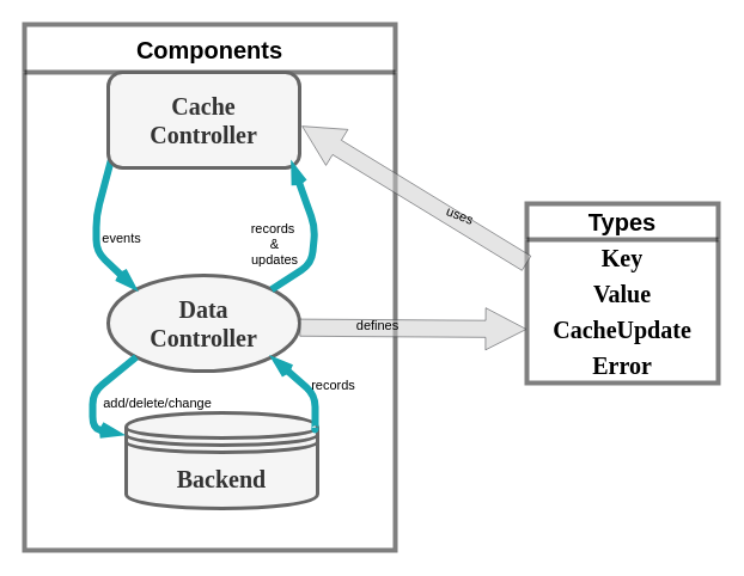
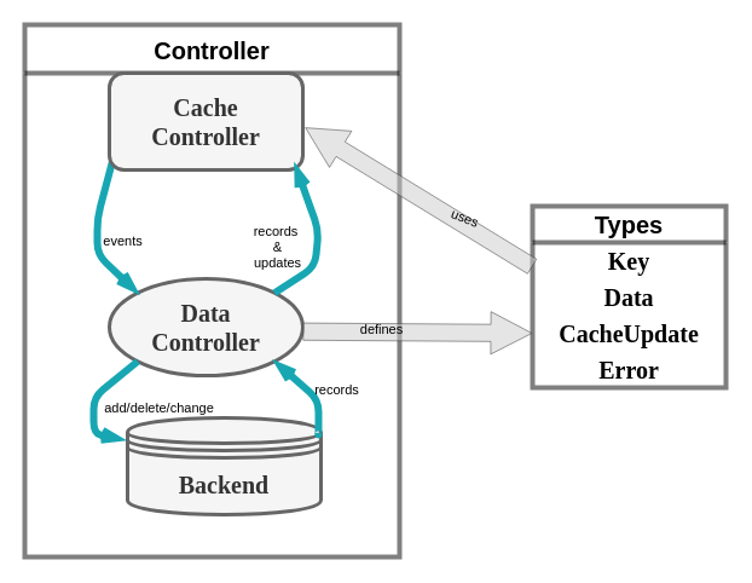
  <mxCell id="0" />
  <mxCell id="1" parent="0" />
- <mxCell id="2" value="Components" style="swimlane;strokeWidth=4;gradientColor=none;swimlaneFillColor=#FFFFFF;opacity=50;fontSize=20;startSize=40;" vertex="1" parent="1"><mxGeometry x="20" y="20" width="310" height="440" as="geometry"><mxRectangle x="80" y="60" width="110" height="30" as="alternateBounds" /></mxGeometry></mxCell>
+ <mxCell id="2" value="Controller" style="swimlane;strokeWidth=4;gradientColor=none;swimlaneFillColor=#FFFFFF;opacity=50;fontSize=20;startSize=40;" vertex="1" parent="1"><mxGeometry x="20" y="20" width="310" height="440" as="geometry"><mxRectangle x="80" y="60" width="110" height="30" as="alternateBounds" /></mxGeometry></mxCell>
  <mxCell id="3" value="Data&lt;br&gt;Controller" style="ellipse;whiteSpace=wrap;html=1;strokeWidth=3;fontFamily=American TypeWriter;fontStyle=1;fontSize=20;fillColor=#f5f5f5;fontColor=#333333;strokeColor=#666666;" parent="2" vertex="1"><mxGeometry x="70" y="210" width="160" height="80" as="geometry" /></mxCell>
  <mxCell id="4" style="edgeStyle=none;html=1;entryX=0;entryY=0;entryDx=0;entryDy=0;exitX=0.018;exitY=0.894;exitDx=0;exitDy=0;exitPerimeter=0;strokeWidth=6;endArrow=openThin;endFill=0;strokeColor=light-dark(#18a7b2, #ededed);fontFamily=American TypeWriter;labelBackgroundColor=none;" edge="1" parent="2" source="6" target="3"><mxGeometry relative="1" as="geometry"><mxPoint x="80" y="160" as="sourcePoint" /><Array as="points"><mxPoint x="60" y="160" /><mxPoint x="60" y="190" /></Array></mxGeometry></mxCell>
  <mxCell id="5" value="events" style="edgeLabel;html=1;align=center;verticalAlign=middle;resizable=0;points=[];labelBackgroundColor=none;" vertex="1" connectable="0" parent="4"><mxGeometry x="0.087" y="-2" relative="1" as="geometry"><mxPoint x="22" as="offset" /></mxGeometry></mxCell>
  <mxCell id="6" value="Cache&lt;br&gt;Controller" style="rounded=1;whiteSpace=wrap;html=1;strokeWidth=3;fontFamily=American TypeWriter;fontStyle=1;fontSize=20;fillColor=#f5f5f5;fontColor=#333333;strokeColor=#666666;" vertex="1" parent="2"><mxGeometry x="70" y="40" width="160" height="80" as="geometry" /></mxCell>
  <mxCell id="7" value="&lt;font&gt;Backend&lt;/font&gt;" style="shape=datastore;whiteSpace=wrap;html=1;fontFamily=American TypeWriter;fontSize=20;rounded=1;strokeColor=#666666;strokeWidth=3;align=center;verticalAlign=middle;fontColor=#333333;fontStyle=1;fillColor=#f5f5f5;" vertex="1" parent="2"><mxGeometry x="85" y="325" width="160" height="80" as="geometry" /></mxCell>
  <mxCell id="8" value="records&amp;nbsp;&lt;div&gt;&amp;amp;&lt;/div&gt;&lt;div&gt;updates&lt;/div&gt;" style="edgeStyle=none;html=1;entryX=0.96;entryY=0.946;entryDx=0;entryDy=0;exitX=1;exitY=0;exitDx=0;exitDy=0;strokeWidth=6;endArrow=openThin;endFill=0;strokeColor=light-dark(#18a7b2, #ededed);entryPerimeter=0;fontFamily=Helvetica;labelBackgroundColor=none;" edge="1" parent="2" source="3" target="6"><mxGeometry x="-0.176" y="32" relative="1" as="geometry"><mxPoint x="230.0" y="218" as="sourcePoint" /><mxPoint x="233.0" y="150" as="targetPoint" /><Array as="points"><mxPoint x="240" y="200" /><mxPoint x="243.0" y="170" /></Array><mxPoint as="offset" /></mxGeometry></mxCell>
  <mxCell id="9" style="edgeStyle=none;html=1;entryX=-0.019;entryY=0.227;entryDx=0;entryDy=0;exitX=0;exitY=1;exitDx=0;exitDy=0;strokeWidth=6;endArrow=openThin;endFill=0;strokeColor=light-dark(#18a7b2, #ededed);fontFamily=American TypeWriter;labelBackgroundColor=none;entryPerimeter=0;" edge="1" parent="2" source="3" target="7"><mxGeometry relative="1" as="geometry"><mxPoint x="70" y="290" as="sourcePoint" /><mxPoint x="67" y="358" as="targetPoint" /><Array as="points"><mxPoint x="57" y="308" /><mxPoint x="57" y="338" /></Array></mxGeometry></mxCell>
  <mxCell id="10" value="add/delete/change" style="edgeLabel;html=1;align=center;verticalAlign=middle;resizable=0;points=[];labelBackgroundColor=none;" vertex="1" connectable="0" parent="9"><mxGeometry x="0.087" y="-2" relative="1" as="geometry"><mxPoint x="55" as="offset" /></mxGeometry></mxCell>
  <mxCell id="11" style="edgeStyle=none;html=1;exitX=0.986;exitY=0.154;exitDx=0;exitDy=0;strokeWidth=6;endArrow=openThin;endFill=0;strokeColor=light-dark(#18a7b2, #ededed);fontFamily=American TypeWriter;labelBackgroundColor=none;entryX=1;entryY=1;entryDx=0;entryDy=0;exitPerimeter=0;" edge="1" parent="2" source="7" target="3"><mxGeometry relative="1" as="geometry"><mxPoint x="230.0" y="358.0" as="sourcePoint" /><mxPoint x="230" y="290" as="targetPoint" /><Array as="points"><mxPoint x="243.0" y="340.0" /><mxPoint x="243.0" y="310.0" /></Array></mxGeometry></mxCell>
  <mxCell id="12" value="records" style="edgeLabel;html=1;align=center;verticalAlign=middle;resizable=0;points=[];labelBackgroundColor=none;" vertex="1" connectable="0" parent="11"><mxGeometry x="0.087" y="-2" relative="1" as="geometry"><mxPoint x="22" as="offset" /></mxGeometry></mxCell>
  <mxCell id="13" value="Types" style="swimlane;fontStyle=1;childLayout=stackLayout;horizontal=1;startSize=30;horizontalStack=0;resizeParent=1;resizeParentMax=0;resizeLast=0;collapsible=1;marginBottom=0;whiteSpace=wrap;html=1;opacity=50;strokeColor=default;strokeWidth=4;align=center;verticalAlign=middle;swimlaneFillColor=#FFFFFF;fontFamily=Helvetica;fontSize=20;fontColor=default;fillColor=default;gradientColor=none;labelBackgroundColor=none;" vertex="1" parent="1"><mxGeometry x="440" y="170" width="160" height="150" as="geometry" /></mxCell>
  <mxCell id="14" value="Key" style="text;strokeColor=none;fillColor=none;align=center;verticalAlign=middle;spacingLeft=4;spacingRight=4;overflow=hidden;points=[[0,0.5],[1,0.5]];portConstraint=eastwest;rotatable=0;whiteSpace=wrap;html=1;fontFamily=American TypeWriter;fontSize=20;fontColor=default;fontStyle=1;" vertex="1" parent="13"><mxGeometry y="30" width="160" height="30" as="geometry" /></mxCell>
- <mxCell id="15" value="Value" style="text;strokeColor=none;fillColor=none;align=center;verticalAlign=middle;spacingLeft=4;spacingRight=4;overflow=hidden;points=[[0,0.5],[1,0.5]];portConstraint=eastwest;rotatable=0;whiteSpace=wrap;html=1;fontFamily=American TypeWriter;fontSize=20;fontColor=default;fontStyle=1;" vertex="1" parent="13"><mxGeometry y="60" width="160" height="30" as="geometry" /></mxCell>
+ <mxCell id="15" value="Data" style="text;strokeColor=none;fillColor=none;align=center;verticalAlign=middle;spacingLeft=4;spacingRight=4;overflow=hidden;points=[[0,0.5],[1,0.5]];portConstraint=eastwest;rotatable=0;whiteSpace=wrap;html=1;fontFamily=American TypeWriter;fontSize=20;fontColor=default;fontStyle=1;" vertex="1" parent="13"><mxGeometry y="60" width="160" height="30" as="geometry" /></mxCell>
  <mxCell id="16" value="CacheUpdate" style="text;strokeColor=none;fillColor=none;align=center;verticalAlign=middle;spacingLeft=4;spacingRight=4;overflow=hidden;points=[[0,0.5],[1,0.5]];portConstraint=eastwest;rotatable=0;whiteSpace=wrap;html=1;fontFamily=American TypeWriter;fontSize=20;fontColor=default;fontStyle=1;" vertex="1" parent="13"><mxGeometry y="90" width="160" height="30" as="geometry" /></mxCell>
  <mxCell id="17" value="Error" style="text;strokeColor=none;fillColor=none;align=center;verticalAlign=middle;spacingLeft=4;spacingRight=4;overflow=hidden;points=[[0,0.5],[1,0.5]];portConstraint=eastwest;rotatable=0;whiteSpace=wrap;html=1;fontFamily=American TypeWriter;fontSize=20;fontColor=default;fontStyle=1;" vertex="1" parent="13"><mxGeometry y="120" width="160" height="30" as="geometry" /></mxCell>
  <mxCell id="18" value="" style="shape=flexArrow;endArrow=classic;html=1;width=14.167;endSize=11;exitX=0.999;exitY=0.546;exitDx=0;exitDy=0;exitPerimeter=0;entryX=0;entryY=0.5;entryDx=0;entryDy=0;fillColor=#CCCCCC;strokeColor=#36393d;fillStyle=solid;opacity=50;" edge="1" parent="1" source="3" target="16"><mxGeometry width="50" height="50" relative="1" as="geometry"><mxPoint x="350" y="290" as="sourcePoint" /><mxPoint x="400" y="240" as="targetPoint" /></mxGeometry></mxCell>
  <mxCell id="19" value="defines" style="edgeLabel;html=1;align=center;verticalAlign=middle;resizable=0;points=[];rotation=0;labelBackgroundColor=none;" vertex="1" connectable="0" parent="18"><mxGeometry relative="1" as="geometry"><mxPoint x="-30" y="-3" as="offset" /></mxGeometry></mxCell>
  <mxCell id="20" value="" style="shape=flexArrow;endArrow=classic;html=1;width=14.167;endSize=11;exitX=0;exitY=0.667;exitDx=0;exitDy=0;exitPerimeter=0;entryX=1.011;entryY=0.561;entryDx=0;entryDy=0;fillColor=#CCCCCC;strokeColor=#36393d;fillStyle=solid;opacity=50;entryPerimeter=0;" edge="1" parent="1" source="14" target="6"><mxGeometry width="50" height="50" relative="1" as="geometry"><mxPoint x="260" y="284" as="sourcePoint" /><mxPoint x="450" y="285" as="targetPoint" /></mxGeometry></mxCell>
  <mxCell id="21" value="uses" style="edgeLabel;html=1;align=center;verticalAlign=middle;resizable=0;points=[];rotation=22;labelBackgroundColor=none;" vertex="1" connectable="0" parent="20"><mxGeometry relative="1" as="geometry"><mxPoint x="38" y="17" as="offset" /></mxGeometry></mxCell>
